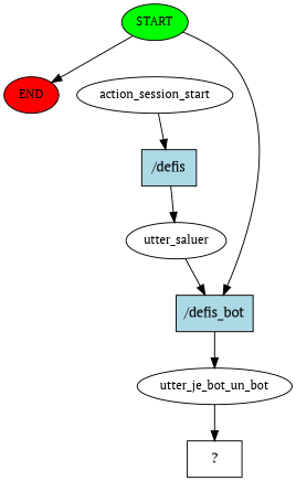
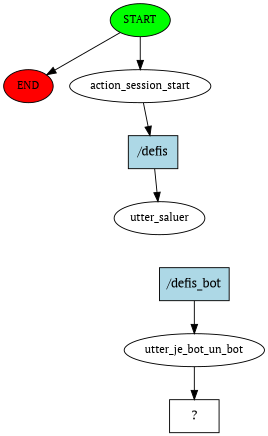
  digraph {
    fontname="PT Serif"
    node [fontname="PT Serif" fontsize=12]
    edge [fontname="PT Serif"]
    n1 [fillcolor=green label=START style=filled]
    n2 [fillcolor=red label=END style=filled]
    n3 [label=action_session_start]
    n4 [fillcolor=lightblue label="/defis" shape=rect style=filled fontsize=""]
    n5 [label=utter_saluer]
    n6 [fillcolor=lightblue label="/defis_bot" shape=rect style=filled fontsize=""]
    n7 [label=utter_je_bot_un_bot]
    n8 [label="  ?  " shape=rect fontsize=""]
    n1 -> n2
-   n1 -> n6
+   n1 -> n3
    n3 -> n4
    n4 -> n5
-   n5 -> n6
    n6 -> n7
    n7 -> n8
  }
